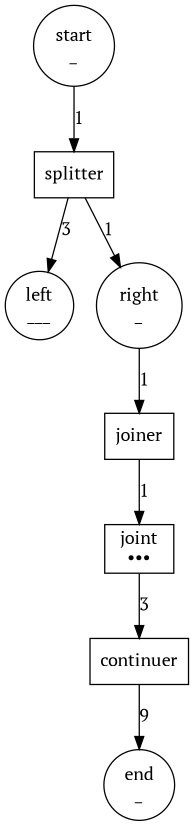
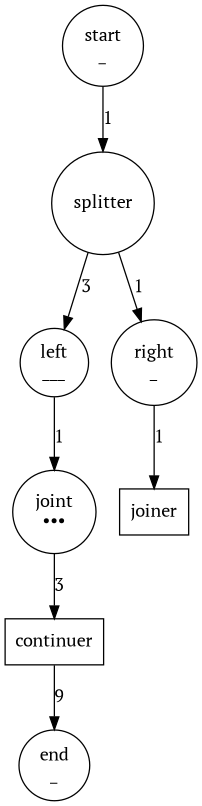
  digraph {
    fontname="PT Serif"
    node [fontname="PT Serif" shape=circle]
    edge [fontname="PT Serif"]
    n1 [label="start\n_\n"]
-   n2 [label=splitter shape=box]
+   n2 [label=splitter]
    n3 [label="left\n___\n"]
    n4 [label="right\n_\n"]
    n5 [label=joiner shape=box]
-   n6 [label="joint\n•••\n" shape=box]
+   n6 [label="joint\n•••\n"]
    n7 [label=continuer shape=box]
    n8 [label="end\n_\n"]
    n1 -> n2 [label=1]
    n2 -> n3 [label=3]
    n2 -> n4 [label=1]
    n4 -> n5 [label=1]
-   n5 -> n6 [label=1]
+   n3 -> n6 [label=1]
    n6 -> n7 [label=3]
    n7 -> n8 [label=9]
  }
